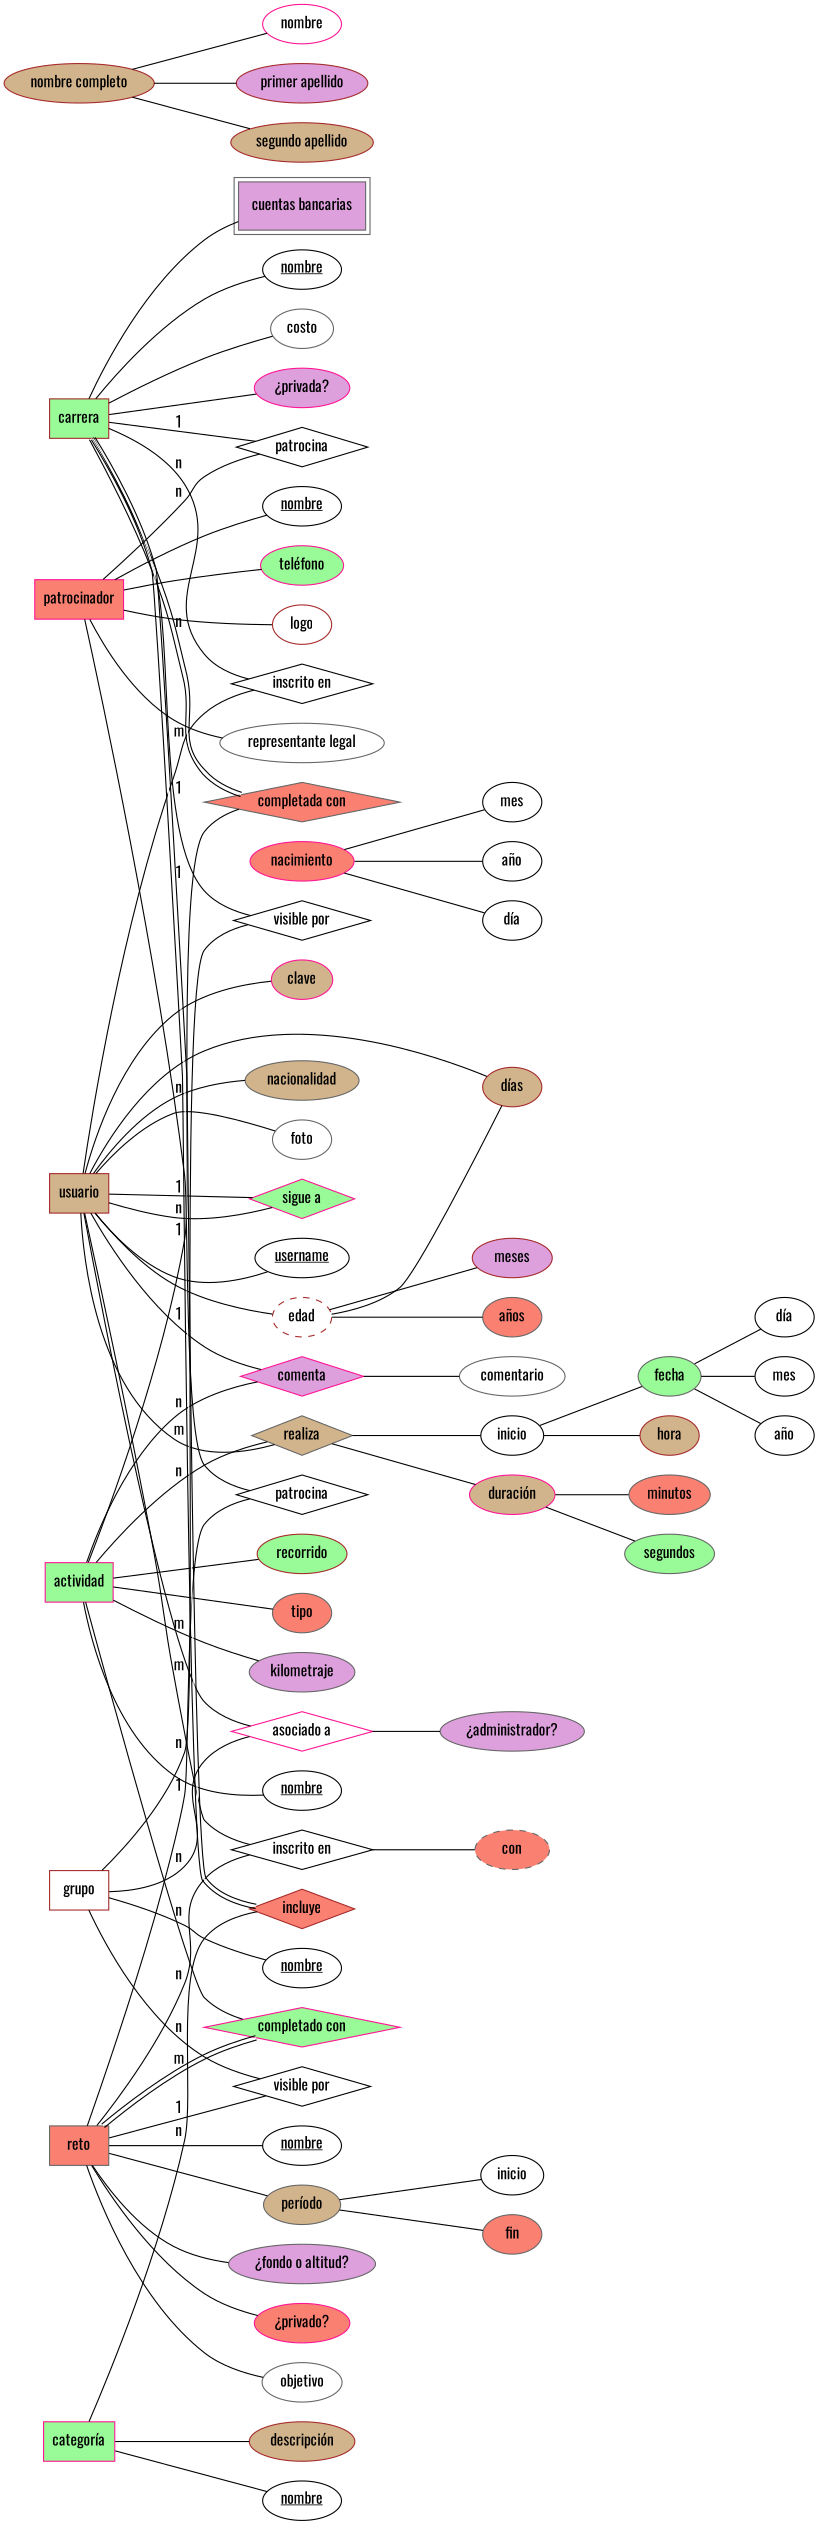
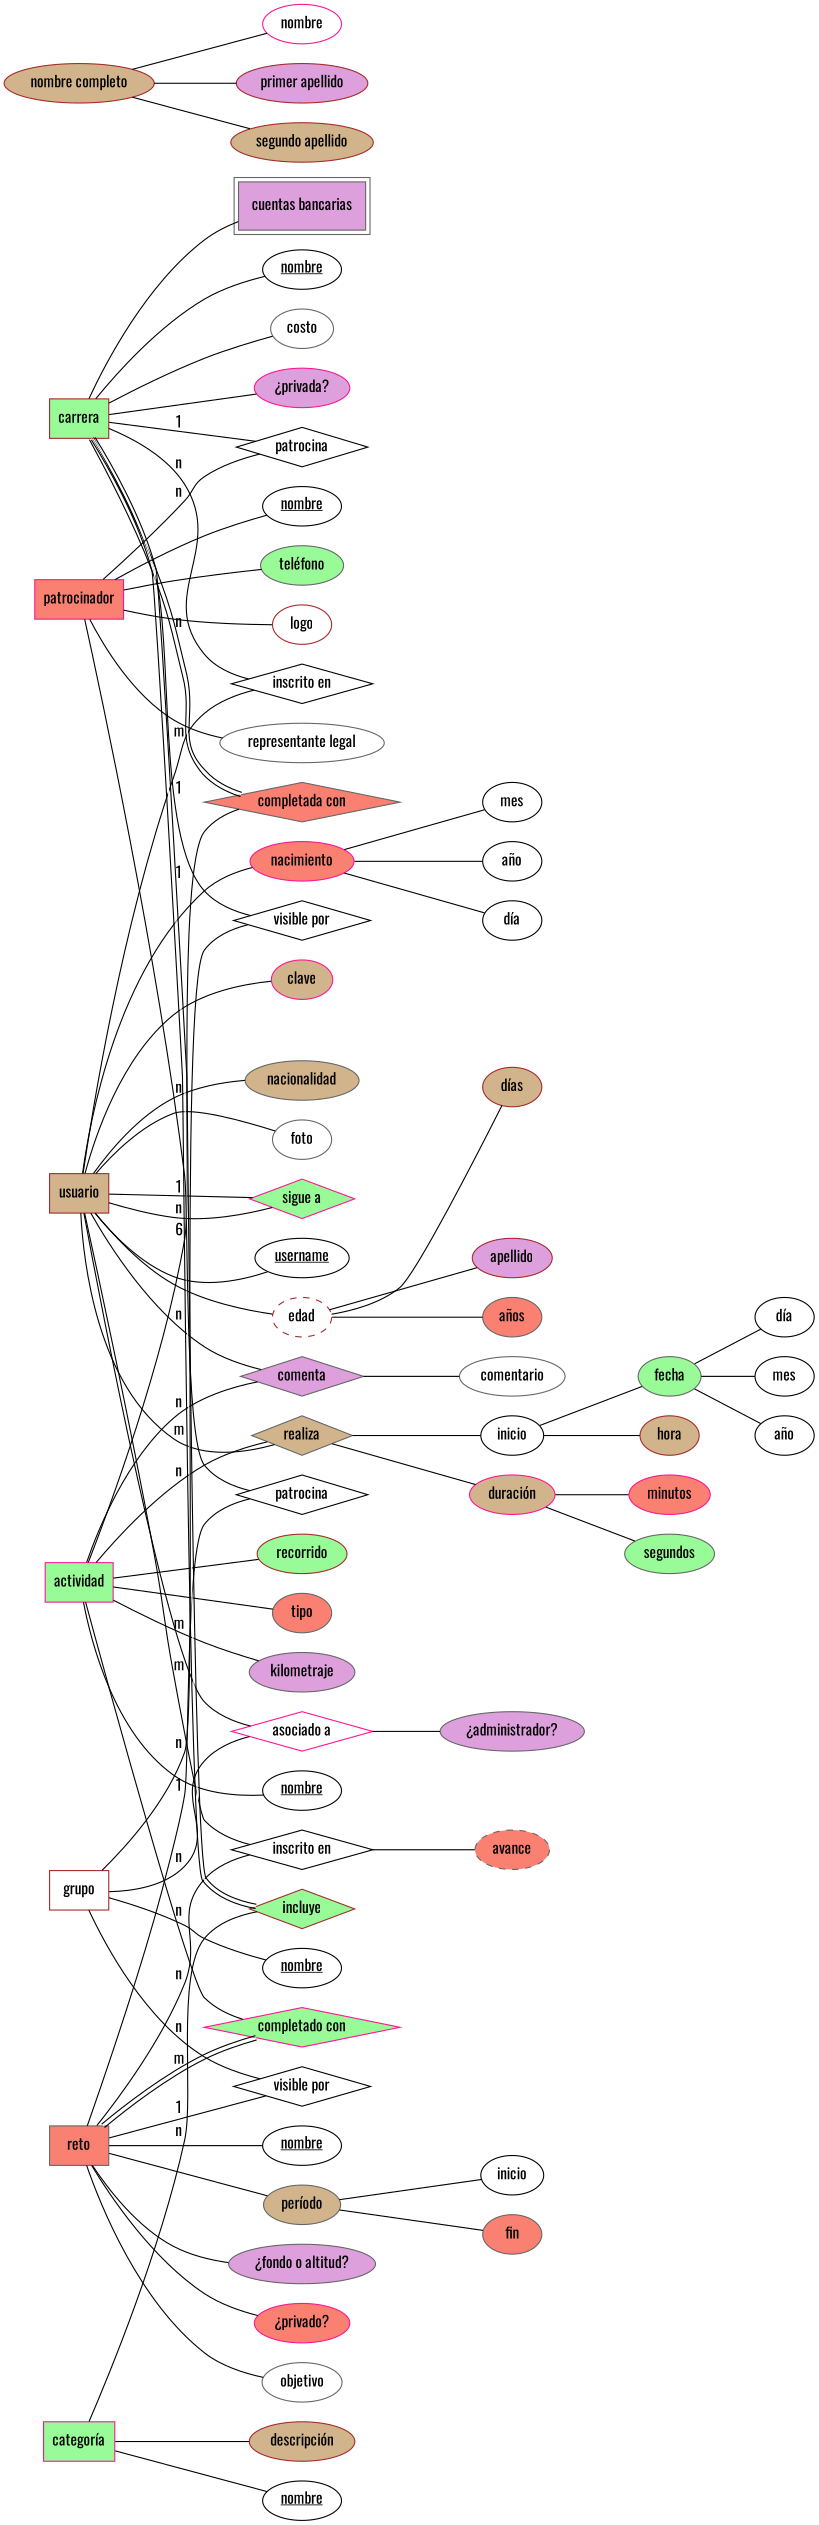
  graph {
    concentrate=false
    fontname=Oswald
    fontsize=20
    rankdir=LR
    splines=true
    node [color=gray40 fontname=Oswald shape=ellipse style=filled]
    edge [fontname=Oswald]
    "cuentas bancarias" [fillcolor=plum peripheries=2 shape=box]
    n2 [label=<día> color="" style=""]
    n3 [label=<día> color="" style=""]
    n4 [label=<mes> color="" style=""]
    n5 [label=<mes> color="" style=""]
    n6 [label=<año> color="" style=""]
    n7 [label=<año> color="" style=""]
    n8 [label=<inicio> color="" style=""]
    n9 [label=<inicio> color="" style=""]
    n10 [label=<<u>username</u>> color="" style=""]
    n11 [label=<<u>nombre</u>> color="" style=""]
    n12 [label=<<u>nombre</u>> color="" style=""]
    n13 [label=<<u>nombre</u>> color="" style=""]
    n14 [label=<<u>nombre</u>> color="" style=""]
    n15 [label=<<u>nombre</u>> color="" style=""]
    n16 [label=<<u>nombre</u>> color="" style=""]
    edad [color=brown fillcolor=white style="dashed,filled"]
-   avance [fillcolor=salmon style="dashed,filled" label=con]
+   avance [fillcolor=salmon style="dashed,filled"]
    n19 [label=<patrocina> shape=diamond color="" style=""]
    n20 [label=<patrocina> shape=diamond color="" style=""]
    n21 [label=<inscrito en> shape=diamond color="" style=""]
    n22 [label=<inscrito en> shape=diamond color="" style=""]
    n23 [label=<visible por> shape=diamond color="" style=""]
    n24 [label=<visible por> shape=diamond color="" style=""]
    fecha [fillcolor=palegreen]
    hora [color=brown fillcolor=tan]
    "días" [color=brown fillcolor=tan]
-   meses [color=brown fillcolor=plum]
+   meses [color=brown fillcolor=plum label=apellido]
    "años" [fillcolor=salmon]
    usuario [color=brown fillcolor=tan shape=box]
    clave [color=deeppink fillcolor=tan]
    nacimiento [color=deeppink fillcolor=salmon]
    nacionalidad [fillcolor=tan]
    foto [fillcolor=white]
    "sigue a" [color=deeppink fillcolor=palegreen shape=diamond]
-   comenta [color=deeppink fillcolor=plum shape=diamond]
+   comenta [fillcolor=plum shape=diamond]
    realiza [fillcolor=tan shape=diamond]
    "asociado a" [color=deeppink fillcolor=white shape=diamond]
    "nombre completo" [color=brown fillcolor=tan]
    nombre [color=deeppink fillcolor=white]
    "primer apellido" [color=brown fillcolor=plum]
    "segundo apellido" [color=brown fillcolor=tan]
    comentario [fillcolor=white]
    "duración" [color=deeppink fillcolor=tan]
    "¿administrador?" [fillcolor=plum]
    actividad [color=deeppink fillcolor=palegreen shape=box]
    tipo [fillcolor=salmon]
    kilometraje [fillcolor=plum]
    recorrido [color=brown fillcolor=palegreen]
    "completada con" [fillcolor=salmon shape=diamond]
    "completado con" [color=deeppink fillcolor=palegreen shape=diamond]
    reto [fillcolor=salmon shape=box]
    "¿fondo o altitud?" [fillcolor=plum]
    "¿privado?" [color=deeppink fillcolor=salmon]
    objetivo [fillcolor=white]
    "período" [fillcolor=tan]
    fin [fillcolor=salmon]
    carrera [color=brown fillcolor=palegreen shape=box]
    costo [fillcolor=white]
    "¿privada?" [color=deeppink fillcolor=plum]
-   incluye [color=brown fillcolor=salmon shape=diamond]
+   incluye [color=brown fillcolor=palegreen shape=diamond]
    grupo [color=brown fillcolor=white shape=box]
    patrocinador [color=deeppink fillcolor=salmon shape=box]
    "representante legal" [fillcolor=white]
-   "teléfono" [color=deeppink fillcolor=palegreen]
+   "teléfono" [fillcolor=palegreen]
    logo [color=brown fillcolor=white]
    "categoría" [color=deeppink fillcolor=palegreen shape=box]
    "descripción" [color=brown fillcolor=tan]
-   minutos [fillcolor=salmon]
+   minutos [color=deeppink fillcolor=salmon]
    segundos [fillcolor=palegreen]
    subgraph sub_1 {
      "cuentas bancarias"
    }
    subgraph sub_2 {
      n4
      n5
    }
    subgraph sub_3 {
      n2
      n3
    }
    subgraph sub_4 {
      n6
      n7
    }
    subgraph sub_5 {
      n8
      n9
    }
    subgraph sub_6 {
      n10
    }
    subgraph sub_7 {
      n11
      n12
      n13
      n14
      n15
      n16
    }
    subgraph sub_8 {
      edad
      avance
    }
    subgraph sub_9 {
      n19
      n20
    }
    subgraph sub_10 {
      n21
      n22
    }
    subgraph sub_11 {
      n23
      n24
    }
    n8 -- fecha
    n8 -- hora
    edad -- "días"
    edad -- meses
    edad -- "años"
    n22 -- avance
    fecha -- n3
    fecha -- n5
    fecha -- n7
    usuario -- n10
    usuario -- edad
    usuario -- n21 [label=m]
    usuario -- n22 [label=m]
    usuario -- clave
-   usuario -- "días"
+   usuario -- nacimiento
    usuario -- nacionalidad
    usuario -- foto
    usuario -- "sigue a" [label=1]
    usuario -- "sigue a" [label=n]
-   usuario -- comenta [label=1]
+   usuario -- comenta [label=n]
    usuario -- realiza [label=m]
    usuario -- "asociado a" [label=m]
    nacimiento -- n2
    nacimiento -- n4
    nacimiento -- n6
    comenta -- comentario
    realiza -- n8
    realiza -- "duración"
    "asociado a" -- "¿administrador?"
    "nombre completo" -- nombre
    "nombre completo" -- "primer apellido"
    "nombre completo" -- "segundo apellido"
    "duración" -- minutos
    "duración" -- segundos
    actividad -- n12
    actividad -- comenta [label=n]
    actividad -- realiza [label=n]
    actividad -- tipo
    actividad -- kilometraje
    actividad -- recorrido
-   actividad -- "completada con" [label=1]
+   actividad -- "completada con" [label=6]
    actividad -- "completado con" [label=n]
    reto -- n16
    reto -- n20 [label=1]
    reto -- n22 [label=n]
    reto -- n24 [label=1]
    reto -- "completado con" [color="black:white:black" label=m]
    reto -- "¿fondo o altitud?"
    reto -- "¿privado?"
    reto -- objetivo
    reto -- "período"
    "período" -- n9
    "período" -- fin
    carrera -- "cuentas bancarias"
    carrera -- n11
    carrera -- n19 [label=1]
    carrera -- n21 [label=n]
    carrera -- n23 [label=1]
    carrera -- "completada con" [color="black:white:black" label=n]
    carrera -- costo
    carrera -- "¿privada?"
    carrera -- incluye [color="black:white:black" label=1]
    grupo -- n13
    grupo -- n23 [label=n]
    grupo -- n24 [label=n]
    grupo -- "asociado a" [label=n]
    patrocinador -- n14
    patrocinador -- n19 [label=n]
    patrocinador -- n20 [label=n]
    patrocinador -- "representante legal"
    patrocinador -- "teléfono"
    patrocinador -- logo
    "categoría" -- n15
    "categoría" -- incluye [label=n]
    "categoría" -- "descripción"
  }
